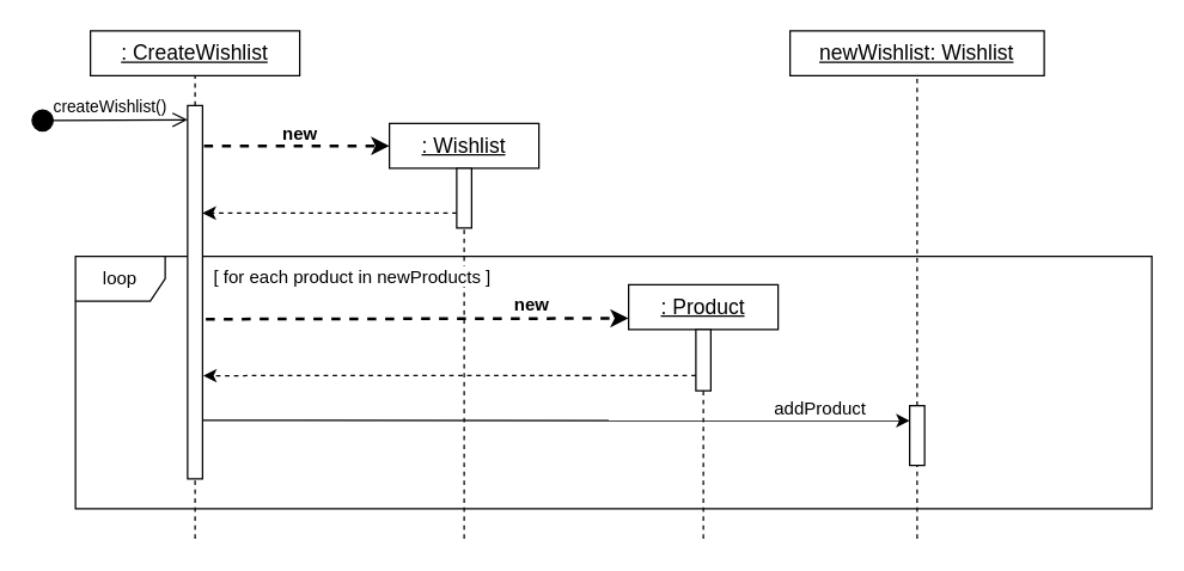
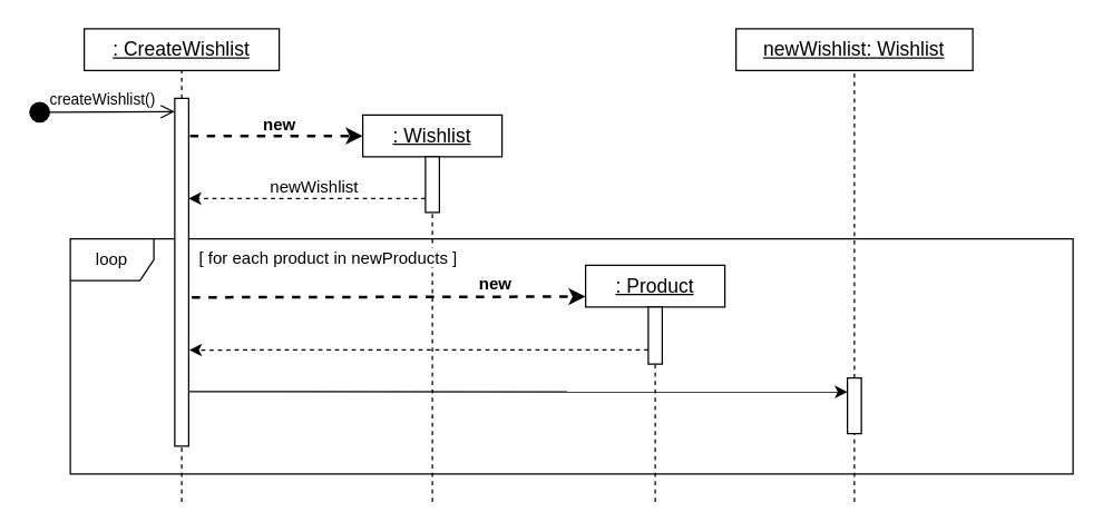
  <mxCell id="0" />
  <mxCell id="1" parent="0" />
  <mxCell id="2" value="loop" style="shape=umlFrame;whiteSpace=wrap;html=1;labelBackgroundColor=#ffffff;align=center;" parent="1" vertex="1"><mxGeometry x="50" y="171" width="720" height="169" as="geometry" /></mxCell>
  <mxCell id="3" value=": CreateWishlist" style="rounded=0;whiteSpace=wrap;html=1;fontSize=14;fontStyle=4" parent="1" vertex="1"><mxGeometry x="60" y="20" width="140" height="30" as="geometry" /></mxCell>
  <mxCell id="4" value="" style="endArrow=none;dashed=1;html=1;fontSize=17;entryX=0.5;entryY=1;entryDx=0;entryDy=0;" parent="1" source="5" target="3" edge="1"><mxGeometry width="50" height="50" relative="1" as="geometry"><mxPoint x="130" y="480" as="sourcePoint" /><mxPoint x="110" y="70" as="targetPoint" /></mxGeometry></mxCell>
  <mxCell id="5" value="" style="rounded=0;whiteSpace=wrap;html=1;fontSize=17;" parent="1" vertex="1"><mxGeometry x="125" y="70" width="10" height="250" as="geometry" /></mxCell>
  <mxCell id="6" value="" style="endArrow=none;dashed=1;html=1;fontSize=17;entryX=0.5;entryY=1;entryDx=0;entryDy=0;" parent="1" target="5" edge="1"><mxGeometry width="50" height="50" relative="1" as="geometry"><mxPoint x="130" y="360" as="sourcePoint" /><mxPoint x="130" y="413" as="targetPoint" /></mxGeometry></mxCell>
  <mxCell id="7" value=": Wishlist" style="rounded=0;whiteSpace=wrap;html=1;fontSize=14;fontStyle=4" parent="1" vertex="1"><mxGeometry x="260" y="82" width="100" height="30" as="geometry" /></mxCell>
  <mxCell id="8" value="" style="endArrow=none;dashed=1;html=1;fontSize=17;entryX=0.5;entryY=1;entryDx=0;entryDy=0;" parent="1" source="9" target="7" edge="1"><mxGeometry width="50" height="50" relative="1" as="geometry"><mxPoint x="310" y="480" as="sourcePoint" /><mxPoint x="330" y="100" as="targetPoint" /></mxGeometry></mxCell>
  <mxCell id="9" value="" style="rounded=0;whiteSpace=wrap;html=1;fontSize=17;" parent="1" vertex="1"><mxGeometry x="305" y="112" width="10" height="40" as="geometry" /></mxCell>
  <mxCell id="10" value="" style="endArrow=none;dashed=1;html=1;fontSize=17;entryX=0.5;entryY=1;entryDx=0;entryDy=0;" parent="1" target="9" edge="1"><mxGeometry width="50" height="50" relative="1" as="geometry"><mxPoint x="310" y="360" as="sourcePoint" /><mxPoint x="310" y="50" as="targetPoint" /></mxGeometry></mxCell>
  <mxCell id="11" value="" style="endArrow=classic;html=1;exitX=0;exitY=0.75;exitDx=0;exitDy=0;dashed=1;" parent="1" source="9" edge="1"><mxGeometry width="50" height="50" relative="1" as="geometry"><mxPoint x="210" y="232" as="sourcePoint" /><mxPoint x="135" y="142" as="targetPoint" /></mxGeometry></mxCell>
  <mxCell id="12" value=": Product" style="rounded=0;whiteSpace=wrap;html=1;fontSize=14;fontStyle=4" parent="1" vertex="1"><mxGeometry x="420" y="190" width="100" height="30" as="geometry" /></mxCell>
  <mxCell id="13" value="" style="endArrow=none;dashed=1;html=1;fontSize=17;entryX=0.5;entryY=1;entryDx=0;entryDy=0;" parent="1" source="14" target="12" edge="1"><mxGeometry width="50" height="50" relative="1" as="geometry"><mxPoint x="470" y="513" as="sourcePoint" /><mxPoint x="469.5" y="100" as="targetPoint" /></mxGeometry></mxCell>
  <mxCell id="14" value="" style="rounded=0;whiteSpace=wrap;html=1;fontSize=17;" parent="1" vertex="1"><mxGeometry x="465" y="220" width="10" height="41" as="geometry" /></mxCell>
  <mxCell id="15" value="" style="endArrow=none;dashed=1;html=1;fontSize=17;entryX=0.5;entryY=1;entryDx=0;entryDy=0;" parent="1" target="14" edge="1"><mxGeometry width="50" height="50" relative="1" as="geometry"><mxPoint x="470" y="360" as="sourcePoint" /><mxPoint x="470" y="83" as="targetPoint" /></mxGeometry></mxCell>
+ <mxCell id="16" value="newWishlist" style="text;html=1;fontSize=12;align=center;" parent="1" vertex="1"><mxGeometry x="185" y="120" width="80" height="30" as="geometry" /></mxCell>
  <mxCell id="17" value="" style="endArrow=classic;html=1;exitX=0;exitY=0.75;exitDx=0;exitDy=0;dashed=1;entryX=1.043;entryY=0.243;entryDx=0;entryDy=0;entryPerimeter=0;" parent="1" source="14" edge="1"><mxGeometry width="50" height="50" relative="1" as="geometry"><mxPoint x="459.59" y="251.04" as="sourcePoint" /><mxPoint x="135.43" y="250.91" as="targetPoint" /></mxGeometry></mxCell>
  <mxCell id="18" value="newWishlist: Wishlist" style="rounded=0;whiteSpace=wrap;html=1;fontSize=14;fontStyle=4" parent="1" vertex="1"><mxGeometry x="528" y="20" width="170" height="30" as="geometry" /></mxCell>
  <mxCell id="19" value="" style="endArrow=none;dashed=1;html=1;fontSize=17;entryX=0.5;entryY=1;entryDx=0;entryDy=0;" parent="1" source="20" target="18" edge="1"><mxGeometry width="50" height="50" relative="1" as="geometry"><mxPoint x="613" y="480" as="sourcePoint" /><mxPoint x="613" y="80" as="targetPoint" /></mxGeometry></mxCell>
  <mxCell id="20" value="" style="rounded=0;whiteSpace=wrap;html=1;fontSize=17;" parent="1" vertex="1"><mxGeometry x="608" y="271" width="10" height="40" as="geometry" /></mxCell>
  <mxCell id="21" value="" style="endArrow=none;dashed=1;html=1;fontSize=17;entryX=0.5;entryY=1;entryDx=0;entryDy=0;" parent="1" target="20" edge="1"><mxGeometry width="50" height="50" relative="1" as="geometry"><mxPoint x="613" y="360" as="sourcePoint" /><mxPoint x="613" y="83" as="targetPoint" /></mxGeometry></mxCell>
  <mxCell id="22" value="" style="endArrow=classic;html=1;entryX=0;entryY=0.25;entryDx=0;entryDy=0;exitX=1.034;exitY=0.324;exitDx=0;exitDy=0;exitPerimeter=0;" parent="1" target="20" edge="1"><mxGeometry width="50" height="50" relative="1" as="geometry"><mxPoint x="135.34" y="280.88" as="sourcePoint" /><mxPoint x="659.82" y="281.07" as="targetPoint" /></mxGeometry></mxCell>
- <mxCell id="23" value="addProduct" style="text;html=1;fontSize=12;align=center;" parent="1" vertex="1"><mxGeometry x="508" y="259" width="80" height="30" as="geometry" /></mxCell>
  <mxCell id="24" value="[ for each product in newProducts ]" style="text;html=1;fontSize=12;align=center;labelBackgroundColor=#ffffff;" parent="1" vertex="1"><mxGeometry x="140" y="171" width="190" height="30" as="geometry" /></mxCell>
  <mxCell id="25" value="createWishlist()" style="html=1;verticalAlign=bottom;startArrow=circle;startFill=1;endArrow=open;startSize=6;endSize=8;entryX=0;entryY=0.038;entryDx=0;entryDy=0;entryPerimeter=0;" parent="1" target="5" edge="1"><mxGeometry width="80" relative="1" as="geometry"><mxPoint x="20" y="80" as="sourcePoint" /><mxPoint x="120" y="80" as="targetPoint" /></mxGeometry></mxCell>
  <mxCell id="26" value="" style="group" parent="1" vertex="1" connectable="0"><mxGeometry x="160" y="75" width="80" height="30" as="geometry" /></mxCell>
  <mxCell id="27" value="&lt;b&gt;new&lt;/b&gt;" style="text;html=1;fontSize=12;align=center;" parent="26" vertex="1"><mxGeometry width="80" height="30" as="geometry" /></mxCell>
  <mxCell id="28" value="" style="group" parent="1" vertex="1" connectable="0"><mxGeometry x="315" y="190" width="80" height="30" as="geometry" /></mxCell>
  <mxCell id="29" value="&lt;b&gt;new&lt;/b&gt;" style="text;html=1;fontSize=12;align=center;" parent="28" vertex="1"><mxGeometry width="80" height="30" as="geometry" /></mxCell>
  <mxCell id="30" value="" style="endArrow=classic;html=1;fontSize=17;entryX=0;entryY=0.75;entryDx=0;entryDy=0;exitX=1.22;exitY=0.355;exitDx=0;exitDy=0;exitPerimeter=0;dashed=1;strokeWidth=2;" parent="1" target="12" edge="1"><mxGeometry width="50" height="50" relative="1" as="geometry"><mxPoint x="137.2" y="213.05" as="sourcePoint" /><mxPoint x="350" y="242" as="targetPoint" /></mxGeometry></mxCell>
  <mxCell id="31" value="" style="endArrow=classic;html=1;fontSize=17;entryX=0;entryY=0.5;entryDx=0;entryDy=0;dashed=1;strokeWidth=2;" parent="1" target="7" edge="1"><mxGeometry width="50" height="50" relative="1" as="geometry"><mxPoint x="136" y="97" as="sourcePoint" /><mxPoint x="240" y="152" as="targetPoint" /></mxGeometry></mxCell>
